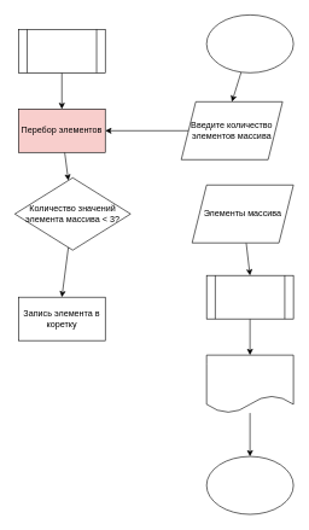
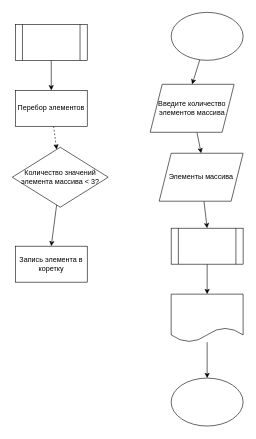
  <mxCell id="0" />
  <mxCell id="1" parent="0" />
  <mxCell id="2" style="edgeStyle=none;html=1;entryX=0.5;entryY=0;entryDx=0;entryDy=0;" edge="1" parent="1" source="3" target="5"><mxGeometry relative="1" as="geometry" /></mxCell>
  <mxCell id="3" value="" style="ellipse;whiteSpace=wrap;html=1;" vertex="1" parent="1"><mxGeometry x="285" y="20" width="120" height="80" as="geometry" /></mxCell>
- <mxCell id="4" style="edgeStyle=none;html=1;" edge="1" parent="1" source="5" target="10"><mxGeometry relative="1" as="geometry" /></mxCell>
+ <mxCell id="4" style="edgeStyle=none;html=1;entryX=0.5;entryY=0;entryDx=0;entryDy=0;" edge="1" parent="1" source="5" target="7"><mxGeometry relative="1" as="geometry" /></mxCell>
  <mxCell id="5" value="Введите количество элементов массива" style="shape=parallelogram;perimeter=parallelogramPerimeter;whiteSpace=wrap;html=1;fixedSize=1;" vertex="1" parent="1"><mxGeometry x="250" y="140" width="140" height="80" as="geometry" /></mxCell>
  <mxCell id="6" style="edgeStyle=none;html=1;entryX=0.5;entryY=0;entryDx=0;entryDy=0;" edge="1" parent="1" source="7"><mxGeometry relative="1" as="geometry"><mxPoint x="345" y="380" as="targetPoint" /></mxGeometry></mxCell>
  <mxCell id="7" value="Элементы массива" style="shape=parallelogram;perimeter=parallelogramPerimeter;whiteSpace=wrap;html=1;fixedSize=1;" vertex="1" parent="1"><mxGeometry x="265" y="255" width="140" height="80" as="geometry" /></mxCell>
  <mxCell id="8" style="edgeStyle=none;html=1;" edge="1" parent="1"><mxGeometry relative="1" as="geometry"><mxPoint x="85" y="150" as="targetPoint" /><mxPoint x="85" y="100" as="sourcePoint" /></mxGeometry></mxCell>
- <mxCell id="9" style="edgeStyle=none;html=1;" edge="1" parent="1" source="10" target="12"><mxGeometry relative="1" as="geometry"><mxPoint x="85" y="270" as="targetPoint" /></mxGeometry></mxCell>
- <mxCell id="10" value="Перебор элементов" style="rounded=0;whiteSpace=wrap;html=1;fillColor=#f8cecc;" vertex="1" parent="1"><mxGeometry x="25" y="150" width="120" height="60" as="geometry" /></mxCell>
+ <mxCell id="9" style="edgeStyle=none;html=1;dashed=1;" edge="1" parent="1" source="10" target="12"><mxGeometry relative="1" as="geometry"><mxPoint x="85" y="270" as="targetPoint" /></mxGeometry></mxCell>
+ <mxCell id="10" value="Перебор элементов" style="rounded=0;whiteSpace=wrap;html=1;" vertex="1" parent="1"><mxGeometry x="25" y="150" width="120" height="60" as="geometry" /></mxCell>
  <mxCell id="11" style="edgeStyle=none;html=1;" edge="1" parent="1" source="12"><mxGeometry relative="1" as="geometry"><mxPoint x="85" y="410" as="targetPoint" /></mxGeometry></mxCell>
  <mxCell id="12" value="Количество значений элемента массива &amp;lt; 3?" style="rhombus;whiteSpace=wrap;html=1;" vertex="1" parent="1"><mxGeometry x="20" y="245" width="160" height="100" as="geometry" /></mxCell>
  <mxCell id="13" value="Запись элемента в коретку" style="rounded=0;whiteSpace=wrap;html=1;" vertex="1" parent="1"><mxGeometry x="25" y="410" width="120" height="60" as="geometry" /></mxCell>
  <mxCell id="14" style="edgeStyle=none;html=1;" edge="1" parent="1" source="15" target="18"><mxGeometry relative="1" as="geometry"><mxPoint x="345" y="490" as="targetPoint" /></mxGeometry></mxCell>
  <mxCell id="15" value="" style="shape=process;whiteSpace=wrap;html=1;backgroundOutline=1;" vertex="1" parent="1"><mxGeometry x="285" y="380" width="120" height="60" as="geometry" /></mxCell>
  <mxCell id="16" value="" style="shape=process;whiteSpace=wrap;html=1;backgroundOutline=1;" vertex="1" parent="1"><mxGeometry x="25" y="40" width="120" height="60" as="geometry" /></mxCell>
  <mxCell id="17" style="edgeStyle=none;html=1;" edge="1" parent="1" source="18" target="19"><mxGeometry relative="1" as="geometry" /></mxCell>
  <mxCell id="18" value="" style="shape=document;whiteSpace=wrap;html=1;boundedLbl=1;" vertex="1" parent="1"><mxGeometry x="285" y="490" width="120" height="80" as="geometry" /></mxCell>
  <mxCell id="19" value="" style="ellipse;whiteSpace=wrap;html=1;" vertex="1" parent="1"><mxGeometry x="285" y="630" width="120" height="80" as="geometry" /></mxCell>
